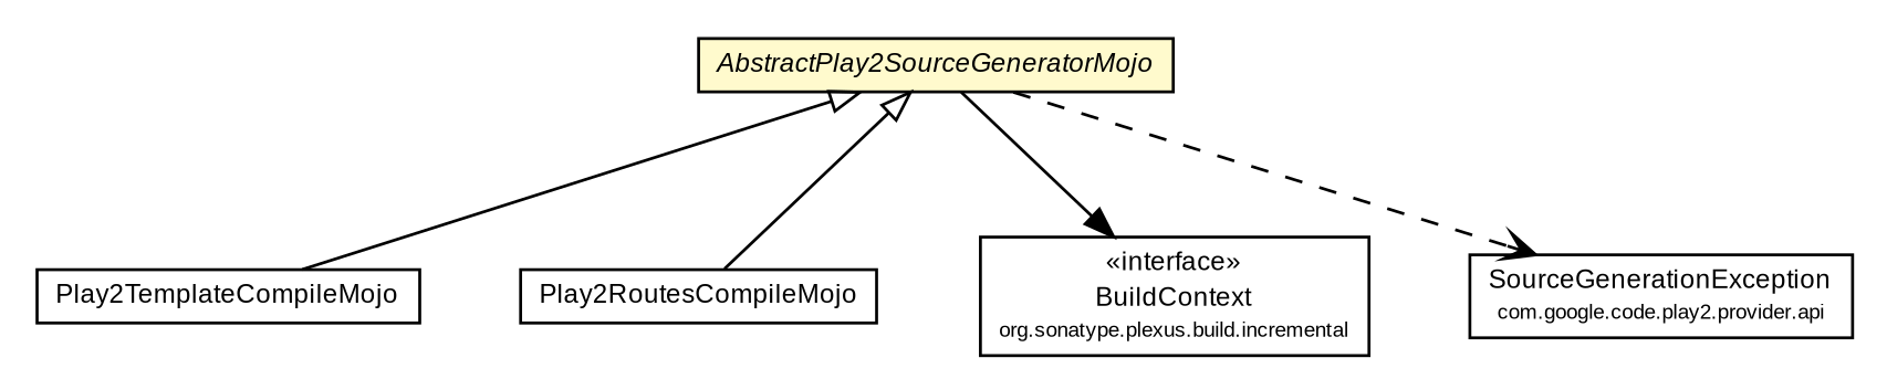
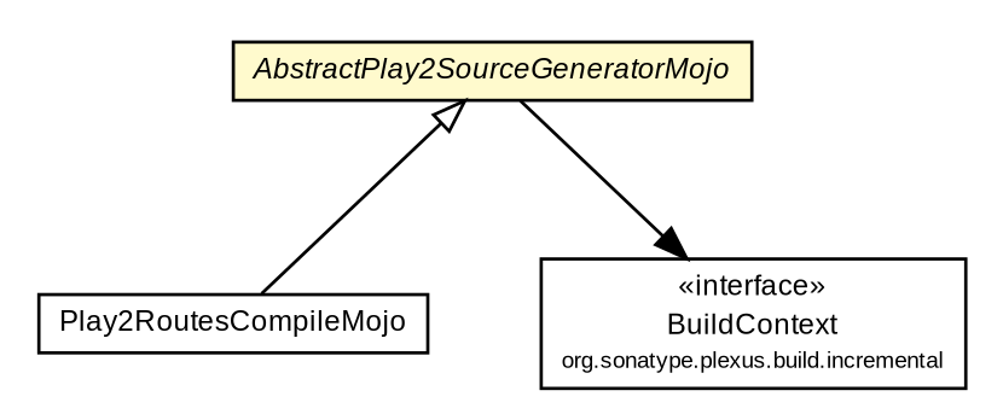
  digraph {
    nodesep=0.25
    ranksep=0.5
    node [fontcolor=black fontname=arial fontsize=9.0 shape=plaintext]
    edge [fontname=arial fontsize=10 headport=p labelfontname=arial labelfontsize=10 tailport=p]
-   n1 [label=<<table title="com.google.code.play2.plugin.Play2TemplateCompileMojo" border="0" cellborder="1" cellspacing="0" cellpadding="2" port="p" href="./Play2TemplateCompileMojo.html"> 		<tr><td><table border="0" cellspacing="0" cellpadding="1"> <tr><td align="center" balign="center"> Play2TemplateCompileMojo </td></tr> 		</table></td></tr> 		</table>>]
    n2 [label=<<table title="com.google.code.play2.plugin.Play2RoutesCompileMojo" border="0" cellborder="1" cellspacing="0" cellpadding="2" port="p" href="./Play2RoutesCompileMojo.html"> 		<tr><td><table border="0" cellspacing="0" cellpadding="1"> <tr><td align="center" balign="center"> Play2RoutesCompileMojo </td></tr> 		</table></td></tr> 		</table>>]
    n3 [label=<<table title="com.google.code.play2.plugin.AbstractPlay2SourceGeneratorMojo" border="0" cellborder="1" cellspacing="0" cellpadding="2" port="p" bgcolor="lemonChiffon" href="./AbstractPlay2SourceGeneratorMojo.html"> 		<tr><td><table border="0" cellspacing="0" cellpadding="1"> <tr><td align="center" balign="center"><font face="arial italic"> AbstractPlay2SourceGeneratorMojo </font></td></tr> 		</table></td></tr> 		</table>>]
    n4 [label=<<table title="org.sonatype.plexus.build.incremental.BuildContext" border="0" cellborder="1" cellspacing="0" cellpadding="2" port="p"> 		<tr><td><table border="0" cellspacing="0" cellpadding="1"> <tr><td align="center" balign="center"> &#171;interface&#187; </td></tr> <tr><td align="center" balign="center"> BuildContext </td></tr> <tr><td align="center" balign="center"><font point-size="7.0"> org.sonatype.plexus.build.incremental </font></td></tr> 		</table></td></tr> 		</table>>]
-   n5 [label=<<table title="com.google.code.play2.provider.api.SourceGenerationException" border="0" cellborder="1" cellspacing="0" cellpadding="2" port="p"> 		<tr><td><table border="0" cellspacing="0" cellpadding="1"> <tr><td align="center" balign="center"> SourceGenerationException </td></tr> <tr><td align="center" balign="center"><font point-size="7.0"> com.google.code.play2.provider.api </font></td></tr> 		</table></td></tr> 		</table>>]
-   n3 -> n1 [arrowtail=empty dir=back]
    n3 -> n2 [arrowtail=empty dir=back]
    n3 -> n4 [arrowhead=normal color=black fontcolor=black fontsize=10.0]
-   n3 -> n5 [arrowhead=open color=black fontcolor=black fontsize=10.0 style=dashed]
  }
